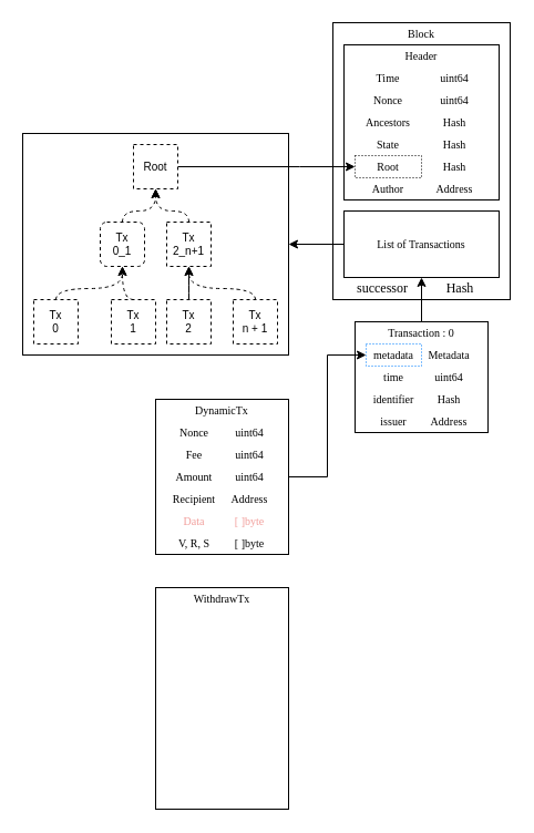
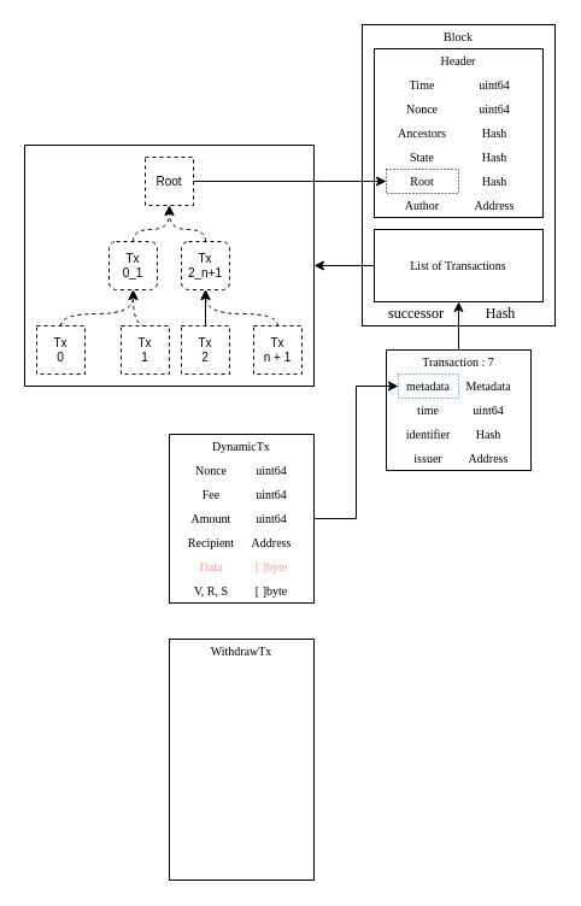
  <mxCell id="0" />
  <mxCell id="1" parent="0" />
  <mxCell id="2" value="" style="rounded=0;whiteSpace=wrap;html=1;fontFamily=Times New Roman;fontSize=10;fillColor=none;" vertex="1" parent="1"><mxGeometry x="300" y="20" width="160" height="250" as="geometry" /></mxCell>
  <mxCell id="3" value="&lt;span style=&quot;background-color: initial; font-size: 12px;&quot;&gt;successor&lt;/span&gt;" style="text;html=1;align=center;verticalAlign=middle;whiteSpace=wrap;rounded=0;movable=1;resizable=1;rotatable=1;deletable=1;editable=1;locked=0;connectable=1;fontSize=12;fontColor=#000000;container=0;fontFamily=Times New Roman;" parent="1" vertex="1"><mxGeometry x="310" y="250" width="70" height="20" as="geometry" /></mxCell>
  <mxCell id="4" value="&lt;span style=&quot;background-color: initial; font-size: 12px;&quot;&gt;Hash&lt;/span&gt;" style="text;html=1;align=center;verticalAlign=middle;whiteSpace=wrap;rounded=0;movable=1;resizable=1;rotatable=1;deletable=1;editable=1;locked=0;connectable=1;fontSize=12;container=0;fontColor=#000000;fontFamily=Times New Roman;" parent="1" vertex="1"><mxGeometry x="380" y="250" width="70" height="20" as="geometry" /></mxCell>
  <mxCell id="5" value="Block" style="text;html=1;align=center;verticalAlign=middle;whiteSpace=wrap;rounded=0;fontFamily=Times New Roman;fontSize=10;" vertex="1" parent="1"><mxGeometry x="300" y="20" width="160" height="20" as="geometry" /></mxCell>
  <mxCell id="6" value="" style="rounded=0;whiteSpace=wrap;html=1;fillColor=none;fontSize=10;" vertex="1" parent="1"><mxGeometry x="320" y="290" width="120" height="100" as="geometry" /></mxCell>
  <mxCell id="7" value="" style="rounded=0;whiteSpace=wrap;html=1;fillColor=none;strokeColor=default;fontFamily=Times New Roman;fontSize=10;" vertex="1" parent="1"><mxGeometry x="310" y="190" width="140" height="60" as="geometry" /></mxCell>
  <mxCell id="8" value="time" style="text;html=1;align=center;verticalAlign=middle;whiteSpace=wrap;rounded=0;movable=1;resizable=1;rotatable=1;deletable=1;editable=1;locked=0;connectable=1;fontSize=10;fontFamily=Times New Roman;" parent="1" vertex="1"><mxGeometry x="330" y="330" width="50" height="20" as="geometry" /></mxCell>
  <mxCell id="9" value="issuer" style="text;html=1;align=center;verticalAlign=middle;whiteSpace=wrap;rounded=0;movable=1;resizable=1;rotatable=1;deletable=1;editable=1;locked=0;connectable=1;fontSize=10;fontFamily=Times New Roman;" parent="1" vertex="1"><mxGeometry x="330" y="370" width="50" height="20" as="geometry" /></mxCell>
  <mxCell id="10" value="identifier" style="text;html=1;align=center;verticalAlign=middle;whiteSpace=wrap;rounded=0;movable=1;resizable=1;rotatable=1;deletable=1;editable=1;locked=0;connectable=1;fontSize=10;fontFamily=Times New Roman;strokeColor=none;dashed=1;dashPattern=1 2;" parent="1" vertex="1"><mxGeometry x="330" y="350" width="50" height="20" as="geometry" /></mxCell>
  <mxCell id="11" value="Metadata" style="text;html=1;align=center;verticalAlign=middle;whiteSpace=wrap;rounded=0;movable=1;resizable=1;rotatable=1;deletable=1;editable=1;locked=0;connectable=1;fontSize=10;strokeColor=none;fillColor=none;fontStyle=0;fontFamily=Times New Roman;" parent="1" vertex="1"><mxGeometry x="380" y="310" width="50" height="20" as="geometry" /></mxCell>
  <mxCell id="12" value="&lt;span style=&quot;background-color: initial; font-size: 10px;&quot;&gt;uint64&lt;/span&gt;" style="text;html=1;align=center;verticalAlign=middle;whiteSpace=wrap;rounded=0;movable=1;resizable=1;rotatable=1;deletable=1;editable=1;locked=0;connectable=1;fontSize=10;fontFamily=Times New Roman;" parent="1" vertex="1"><mxGeometry x="380" y="330" width="50" height="20" as="geometry" /></mxCell>
  <mxCell id="13" value="Address" style="text;html=1;align=center;verticalAlign=middle;whiteSpace=wrap;rounded=0;movable=1;resizable=1;rotatable=1;deletable=1;editable=1;locked=0;connectable=1;fontSize=10;fontFamily=Times New Roman;" parent="1" vertex="1"><mxGeometry x="380" y="370" width="50" height="20" as="geometry" /></mxCell>
  <mxCell id="14" value="Hash" style="text;html=1;align=center;verticalAlign=middle;whiteSpace=wrap;rounded=0;movable=1;resizable=1;rotatable=1;deletable=1;editable=1;locked=0;connectable=1;fontSize=10;fontFamily=Times New Roman;" parent="1" vertex="1"><mxGeometry x="380" y="350" width="50" height="20" as="geometry" /></mxCell>
  <mxCell id="15" style="edgeStyle=orthogonalEdgeStyle;rounded=0;orthogonalLoop=1;jettySize=auto;html=1;exitX=0.5;exitY=0;exitDx=0;exitDy=0;entryX=0.5;entryY=1;entryDx=0;entryDy=0;" edge="1" parent="1" source="16" target="7"><mxGeometry relative="1" as="geometry" /></mxCell>
- <mxCell id="16" value="Transaction : 0" style="text;html=1;align=center;verticalAlign=middle;whiteSpace=wrap;rounded=0;fontSize=10;fontFamily=Times New Roman;fillColor=none;strokeColor=none;" vertex="1" parent="1"><mxGeometry x="320" y="290" width="120" height="20" as="geometry" /></mxCell>
+ <mxCell id="16" value="Transaction : 7" style="text;html=1;align=center;verticalAlign=middle;whiteSpace=wrap;rounded=0;fontSize=10;fontFamily=Times New Roman;fillColor=none;strokeColor=none;" vertex="1" parent="1"><mxGeometry x="320" y="290" width="120" height="20" as="geometry" /></mxCell>
  <mxCell id="17" style="edgeStyle=orthogonalEdgeStyle;rounded=0;orthogonalLoop=1;jettySize=auto;html=1;exitX=0;exitY=0.5;exitDx=0;exitDy=0;entryX=1;entryY=0.5;entryDx=0;entryDy=0;" edge="1" parent="1" source="7" target="34"><mxGeometry relative="1" as="geometry" /></mxCell>
  <mxCell id="18" value="List of Transactions" style="text;html=1;align=center;verticalAlign=middle;whiteSpace=wrap;rounded=0;fontSize=10;fontFamily=Times New Roman;" vertex="1" parent="1"><mxGeometry x="310" y="190" width="140" height="60" as="geometry" /></mxCell>
  <mxCell id="19" value="metadata" style="text;html=1;align=center;verticalAlign=middle;whiteSpace=wrap;rounded=0;movable=1;resizable=1;rotatable=1;deletable=1;editable=1;locked=0;connectable=1;fontSize=10;fontFamily=Times New Roman;dashed=1;dashPattern=1 2;strokeColor=#007FFF;" vertex="1" parent="1"><mxGeometry x="330" y="310" width="50" height="20" as="geometry" /></mxCell>
  <mxCell id="20" value="" style="rounded=0;fillColor=none;verticalAlign=middle;fontSize=10;fontFamily=Times New Roman;fontColor=default;whiteSpace=wrap;html=1;spacing=0;container=0;" vertex="1" parent="1"><mxGeometry x="310" y="40" width="140" height="140" as="geometry" /></mxCell>
  <mxCell id="21" value="Time" style="text;align=center;verticalAlign=middle;rounded=0;movable=1;resizable=1;rotatable=1;deletable=1;editable=1;locked=0;connectable=1;fontSize=10;container=0;fontFamily=Times New Roman;fontColor=default;whiteSpace=wrap;html=1;spacing=0;" parent="1" vertex="1"><mxGeometry x="320" y="60" width="60" height="20" as="geometry" /></mxCell>
  <mxCell id="22" value="Nonce" style="text;align=center;verticalAlign=middle;rounded=0;movable=1;resizable=1;rotatable=1;deletable=1;editable=1;locked=0;connectable=1;fontSize=10;container=0;fontFamily=Times New Roman;fontColor=default;whiteSpace=wrap;html=1;spacing=0;" parent="1" vertex="1"><mxGeometry x="320" y="80" width="60" height="20" as="geometry" /></mxCell>
  <mxCell id="23" value="State" style="text;align=center;verticalAlign=middle;rounded=0;movable=1;resizable=1;rotatable=1;deletable=1;editable=1;locked=0;connectable=1;fontSize=10;container=0;fontFamily=Times New Roman;fontColor=default;whiteSpace=wrap;html=1;spacing=0;" parent="1" vertex="1"><mxGeometry x="320" y="120" width="60" height="20" as="geometry" /></mxCell>
  <mxCell id="24" value="Root" style="text;align=center;verticalAlign=middle;rounded=0;movable=1;resizable=1;rotatable=1;deletable=1;editable=1;locked=0;connectable=1;fontSize=10;container=0;fontFamily=Times New Roman;whiteSpace=wrap;html=1;spacing=0;dashed=1;dashPattern=1 2;strokeColor=#000000;" parent="1" vertex="1"><mxGeometry x="320" y="140" width="60" height="20" as="geometry" /></mxCell>
  <mxCell id="25" value="Ancestors" style="text;align=center;verticalAlign=middle;rounded=0;movable=1;resizable=1;rotatable=1;deletable=1;editable=1;locked=0;connectable=1;fontSize=10;container=0;fontFamily=Times New Roman;fontColor=default;whiteSpace=wrap;html=1;spacing=0;" parent="1" vertex="1"><mxGeometry x="320" y="100" width="60" height="20" as="geometry" /></mxCell>
  <mxCell id="26" value="Author" style="text;align=center;verticalAlign=middle;rounded=0;movable=1;resizable=1;rotatable=1;deletable=1;editable=1;locked=0;connectable=1;fontSize=10;container=0;fontFamily=Times New Roman;fontColor=default;whiteSpace=wrap;html=1;spacing=0;" parent="1" vertex="1"><mxGeometry x="320" y="160" width="60" height="20" as="geometry" /></mxCell>
  <mxCell id="27" value="uint64" style="text;align=center;verticalAlign=middle;rounded=0;movable=1;resizable=1;rotatable=1;deletable=1;editable=1;locked=0;connectable=1;fontSize=10;container=0;fontFamily=Times New Roman;fontColor=default;whiteSpace=wrap;html=1;spacing=0;" parent="1" vertex="1"><mxGeometry x="380" y="60" width="60" height="20" as="geometry" /></mxCell>
  <mxCell id="28" value="uint64" style="text;align=center;verticalAlign=middle;rounded=0;movable=1;resizable=1;rotatable=1;deletable=1;editable=1;locked=0;connectable=1;fontSize=10;container=0;fontFamily=Times New Roman;fontColor=default;whiteSpace=wrap;html=1;spacing=0;" parent="1" vertex="1"><mxGeometry x="380" y="80" width="60" height="20" as="geometry" /></mxCell>
  <mxCell id="29" value="Hash" style="text;align=center;verticalAlign=middle;rounded=0;movable=1;resizable=1;rotatable=1;deletable=1;editable=1;locked=0;connectable=1;fontSize=10;container=0;fontFamily=Times New Roman;fontColor=default;whiteSpace=wrap;html=1;spacing=0;" parent="1" vertex="1"><mxGeometry x="380" y="120" width="60" height="20" as="geometry" /></mxCell>
  <mxCell id="30" value="Hash" style="text;align=center;verticalAlign=middle;rounded=0;movable=1;resizable=1;rotatable=1;deletable=1;editable=1;locked=0;connectable=1;fontSize=10;container=0;fontFamily=Times New Roman;fontColor=default;whiteSpace=wrap;html=1;spacing=0;" parent="1" vertex="1"><mxGeometry x="380" y="140" width="60" height="20" as="geometry" /></mxCell>
  <mxCell id="31" value="Hash" style="text;align=center;verticalAlign=middle;rounded=0;movable=1;resizable=1;rotatable=1;deletable=1;editable=1;locked=0;connectable=1;fontSize=10;container=0;fontFamily=Times New Roman;fontColor=default;whiteSpace=wrap;html=1;spacing=0;" parent="1" vertex="1"><mxGeometry x="380" y="100" width="60" height="20" as="geometry" /></mxCell>
  <mxCell id="32" value="Address" style="text;align=center;verticalAlign=middle;rounded=0;movable=1;resizable=1;rotatable=1;deletable=1;editable=1;locked=0;connectable=1;fontSize=10;container=0;fontFamily=Times New Roman;fontColor=default;whiteSpace=wrap;html=1;spacing=0;" parent="1" vertex="1"><mxGeometry x="380" y="160" width="60" height="20" as="geometry" /></mxCell>
  <mxCell id="33" value="Header" style="text;align=center;verticalAlign=middle;rounded=0;strokeColor=none;fontSize=10;fontFamily=Times New Roman;fontColor=default;whiteSpace=wrap;html=1;spacing=0;container=0;" vertex="1" parent="1"><mxGeometry x="310" y="40" width="140" height="20" as="geometry" /></mxCell>
  <mxCell id="34" value="" style="rounded=0;whiteSpace=wrap;html=1;fillColor=default;container=0;" vertex="1" parent="1"><mxGeometry x="20" y="120" width="240" height="200" as="geometry" /></mxCell>
  <mxCell id="35" style="edgeStyle=orthogonalEdgeStyle;rounded=0;orthogonalLoop=1;jettySize=auto;html=1;exitX=0.5;exitY=0;exitDx=0;exitDy=0;curved=1;dashed=1;" edge="1" parent="1" source="36" target="44"><mxGeometry relative="1" as="geometry"><Array as="points"><mxPoint x="110" y="260" /></Array></mxGeometry></mxCell>
  <mxCell id="36" value="Tx&lt;div&gt;0&lt;/div&gt;" style="rounded=0;whiteSpace=wrap;html=1;fontSize=10;fillColor=default;dashed=1;strokeColor=#000000;container=0;" vertex="1" parent="1"><mxGeometry x="30" y="270" width="40" height="40" as="geometry" /></mxCell>
  <mxCell id="37" style="edgeStyle=orthogonalEdgeStyle;rounded=0;orthogonalLoop=1;jettySize=auto;html=1;exitX=0.5;exitY=0;exitDx=0;exitDy=0;entryX=0.5;entryY=1;entryDx=0;entryDy=0;curved=1;dashed=1;" edge="1" parent="1" source="38" target="44"><mxGeometry relative="1" as="geometry" /></mxCell>
  <mxCell id="38" value="Tx&lt;div&gt;1&lt;/div&gt;" style="rounded=0;whiteSpace=wrap;html=1;fontSize=10;fillColor=default;dashed=1;strokeColor=#000000;container=0;" vertex="1" parent="1"><mxGeometry x="100" y="270" width="40" height="40" as="geometry" /></mxCell>
  <mxCell id="39" style="edgeStyle=orthogonalEdgeStyle;rounded=0;orthogonalLoop=1;jettySize=auto;html=1;exitX=0.5;exitY=0;exitDx=0;exitDy=0;entryX=0.5;entryY=1;entryDx=0;entryDy=0;curved=1;dashed=0;" edge="1" parent="1" source="40" target="46"><mxGeometry relative="1" as="geometry" /></mxCell>
  <mxCell id="40" value="Tx&lt;div&gt;2&lt;/div&gt;" style="rounded=0;whiteSpace=wrap;html=1;fontSize=10;fillColor=default;dashed=1;container=0;" vertex="1" parent="1"><mxGeometry x="150" y="270" width="40" height="40" as="geometry" /></mxCell>
  <mxCell id="41" style="edgeStyle=orthogonalEdgeStyle;rounded=0;orthogonalLoop=1;jettySize=auto;html=1;exitX=0.5;exitY=0;exitDx=0;exitDy=0;entryX=0.5;entryY=1;entryDx=0;entryDy=0;curved=1;dashed=1;" edge="1" parent="1" source="42" target="46"><mxGeometry relative="1" as="geometry"><Array as="points"><mxPoint x="230" y="260" /><mxPoint x="170" y="260" /></Array></mxGeometry></mxCell>
  <mxCell id="42" value="Tx&lt;div&gt;n + 1&lt;/div&gt;" style="rounded=0;whiteSpace=wrap;html=1;fontSize=10;fillColor=default;dashed=1;container=0;" vertex="1" parent="1"><mxGeometry x="210" y="270" width="40" height="40" as="geometry" /></mxCell>
  <mxCell id="43" style="edgeStyle=orthogonalEdgeStyle;rounded=0;orthogonalLoop=1;jettySize=auto;html=1;exitX=0.5;exitY=0;exitDx=0;exitDy=0;entryX=0.5;entryY=1;entryDx=0;entryDy=0;curved=1;dashed=1;" edge="1" parent="1" source="44" target="48"><mxGeometry relative="1" as="geometry"><Array as="points"><mxPoint x="110" y="190" /><mxPoint x="140" y="190" /></Array></mxGeometry></mxCell>
  <mxCell id="44" value="Tx&lt;div&gt;0_1&lt;/div&gt;" style="whiteSpace=wrap;html=1;fontSize=10;fillColor=default;dashed=1;container=0;rounded=1;" vertex="1" parent="1"><mxGeometry x="90" y="200" width="40" height="40" as="geometry" /></mxCell>
  <mxCell id="45" style="edgeStyle=orthogonalEdgeStyle;rounded=0;orthogonalLoop=1;jettySize=auto;html=1;exitX=0.5;exitY=0;exitDx=0;exitDy=0;entryX=0.5;entryY=1;entryDx=0;entryDy=0;curved=1;dashed=1;" edge="1" parent="1" source="46" target="48"><mxGeometry relative="1" as="geometry"><Array as="points"><mxPoint x="170" y="190" /><mxPoint x="140" y="190" /></Array></mxGeometry></mxCell>
- <mxCell id="46" value="Tx&lt;div&gt;2_n+1&lt;/div&gt;" style="rounded=0;whiteSpace=wrap;html=1;fontSize=10;fillColor=default;dashed=1;container=0;" vertex="1" parent="1"><mxGeometry x="150" y="200" width="40" height="40" as="geometry" /></mxCell>
+ <mxCell id="46" value="Tx&lt;div&gt;2_n+1&lt;/div&gt;" style="whiteSpace=wrap;html=1;fontSize=10;fillColor=default;dashed=1;container=0;rounded=1;" vertex="1" parent="1"><mxGeometry x="150" y="200" width="40" height="40" as="geometry" /></mxCell>
  <mxCell id="47" style="edgeStyle=orthogonalEdgeStyle;rounded=0;orthogonalLoop=1;jettySize=auto;html=1;exitX=1;exitY=0.5;exitDx=0;exitDy=0;entryX=0;entryY=0.5;entryDx=0;entryDy=0;" edge="1" parent="1" source="48" target="24"><mxGeometry relative="1" as="geometry"><Array as="points"><mxPoint x="270" y="150" /><mxPoint x="270" y="150" /></Array></mxGeometry></mxCell>
  <mxCell id="48" value="Root" style="rounded=0;whiteSpace=wrap;html=1;fontSize=10;fillColor=default;dashed=1;container=0;" vertex="1" parent="1"><mxGeometry x="120" y="130" width="40" height="40" as="geometry" /></mxCell>
  <mxCell id="49" style="edgeStyle=orthogonalEdgeStyle;rounded=0;orthogonalLoop=1;jettySize=auto;html=1;exitX=1;exitY=0.5;exitDx=0;exitDy=0;entryX=0;entryY=0.5;entryDx=0;entryDy=0;" edge="1" parent="1" source="50" target="19"><mxGeometry relative="1" as="geometry" /></mxCell>
  <mxCell id="50" value="" style="rounded=0;whiteSpace=wrap;html=1;fontSize=10;fontFamily=Times New Roman;fillColor=default;" vertex="1" parent="1"><mxGeometry x="140" y="360" width="120" height="140" as="geometry" /></mxCell>
  <mxCell id="51" value="Nonce" style="text;html=1;align=center;verticalAlign=middle;whiteSpace=wrap;rounded=0;movable=1;resizable=1;rotatable=1;deletable=1;editable=1;locked=0;connectable=1;fontSize=10;fontFamily=Times New Roman;fillColor=none;" parent="1" vertex="1"><mxGeometry x="150" y="380" width="50" height="20" as="geometry" /></mxCell>
  <mxCell id="52" value="&lt;span style=&quot;background-color: initial; font-size: 10px;&quot;&gt;Fee&lt;/span&gt;" style="text;html=1;align=center;verticalAlign=middle;whiteSpace=wrap;rounded=0;movable=1;resizable=1;rotatable=1;deletable=1;editable=1;locked=0;connectable=1;fontSize=10;fontFamily=Times New Roman;fillColor=none;" parent="1" vertex="1"><mxGeometry x="150" y="400" width="50" height="20" as="geometry" /></mxCell>
  <mxCell id="53" value="Recipient" style="text;html=1;align=center;verticalAlign=middle;whiteSpace=wrap;rounded=0;movable=1;resizable=1;rotatable=1;deletable=1;editable=1;locked=0;connectable=1;fontSize=10;fontFamily=Times New Roman;fillColor=none;" parent="1" vertex="1"><mxGeometry x="150" y="440" width="50" height="20" as="geometry" /></mxCell>
  <mxCell id="54" value="V, R, S" style="text;html=1;align=center;verticalAlign=middle;whiteSpace=wrap;rounded=0;movable=1;resizable=1;rotatable=1;deletable=1;editable=1;locked=0;connectable=1;fontSize=10;fontFamily=Times New Roman;fillColor=none;" parent="1" vertex="1"><mxGeometry x="150" y="480" width="50" height="20" as="geometry" /></mxCell>
  <mxCell id="55" value="Amount" style="text;html=1;align=center;verticalAlign=middle;whiteSpace=wrap;rounded=0;movable=1;resizable=1;rotatable=1;deletable=1;editable=1;locked=0;connectable=1;fontSize=10;fontFamily=Times New Roman;fillColor=none;" parent="1" vertex="1"><mxGeometry x="150" y="420" width="50" height="20" as="geometry" /></mxCell>
  <mxCell id="56" value="uint64" style="text;html=1;align=center;verticalAlign=middle;whiteSpace=wrap;rounded=0;movable=1;resizable=1;rotatable=1;deletable=1;editable=1;locked=0;connectable=1;fontSize=10;fontFamily=Times New Roman;fillColor=none;" parent="1" vertex="1"><mxGeometry x="200" y="380" width="50" height="20" as="geometry" /></mxCell>
  <mxCell id="57" value="&lt;span style=&quot;background-color: initial; font-size: 10px;&quot;&gt;uint64&lt;/span&gt;" style="text;html=1;align=center;verticalAlign=middle;whiteSpace=wrap;rounded=0;movable=1;resizable=1;rotatable=1;deletable=1;editable=1;locked=0;connectable=1;fontSize=10;fontFamily=Times New Roman;fillColor=none;" parent="1" vertex="1"><mxGeometry x="200" y="400" width="50" height="20" as="geometry" /></mxCell>
  <mxCell id="58" value="Address" style="text;html=1;align=center;verticalAlign=middle;whiteSpace=wrap;rounded=0;movable=1;resizable=1;rotatable=1;deletable=1;editable=1;locked=0;connectable=1;fontSize=10;fontFamily=Times New Roman;fillColor=none;" parent="1" vertex="1"><mxGeometry x="200" y="440" width="50" height="20" as="geometry" /></mxCell>
  <mxCell id="59" value="[ ]byte" style="text;html=1;align=center;verticalAlign=middle;whiteSpace=wrap;rounded=0;movable=1;resizable=1;rotatable=1;deletable=1;editable=1;locked=0;connectable=1;fontSize=10;fontFamily=Times New Roman;fillColor=none;" parent="1" vertex="1"><mxGeometry x="200" y="480" width="50" height="20" as="geometry" /></mxCell>
  <mxCell id="60" value="uint64" style="text;html=1;align=center;verticalAlign=middle;whiteSpace=wrap;rounded=0;movable=1;resizable=1;rotatable=1;deletable=1;editable=1;locked=0;connectable=1;fontSize=10;fontFamily=Times New Roman;fillColor=none;" parent="1" vertex="1"><mxGeometry x="200" y="420" width="50" height="20" as="geometry" /></mxCell>
  <mxCell id="61" value="Data" style="text;html=1;align=center;verticalAlign=middle;whiteSpace=wrap;rounded=0;movable=1;resizable=1;rotatable=1;deletable=1;editable=1;locked=0;connectable=1;fontSize=10;fontFamily=Times New Roman;fontColor=#F19C99;fillColor=none;" parent="1" vertex="1"><mxGeometry x="150" y="460" width="50" height="20" as="geometry" /></mxCell>
  <mxCell id="62" value="[ ]byte" style="text;html=1;align=center;verticalAlign=middle;whiteSpace=wrap;rounded=0;movable=1;resizable=1;rotatable=1;deletable=1;editable=1;locked=0;connectable=1;fontSize=10;fontFamily=Times New Roman;fontColor=#F19C99;fillColor=none;" parent="1" vertex="1"><mxGeometry x="200" y="460" width="50" height="20" as="geometry" /></mxCell>
  <mxCell id="63" value="DynamicTx" style="text;html=1;align=center;verticalAlign=middle;whiteSpace=wrap;rounded=0;movable=1;resizable=1;rotatable=1;deletable=1;editable=1;locked=0;connectable=1;fontSize=10;fontFamily=Times New Roman;fillColor=none;" vertex="1" parent="1"><mxGeometry x="140" y="360" width="120" height="20" as="geometry" /></mxCell>
  <mxCell id="64" value="" style="rounded=0;whiteSpace=wrap;html=1;" vertex="1" parent="1"><mxGeometry x="140" y="530" width="120" height="200" as="geometry" /></mxCell>
  <mxCell id="65" value="WithdrawTx" style="text;html=1;align=center;verticalAlign=middle;whiteSpace=wrap;rounded=0;fontSize=10;fontFamily=Times New Roman;" vertex="1" parent="1"><mxGeometry x="140" y="530" width="120" height="20" as="geometry" /></mxCell>
